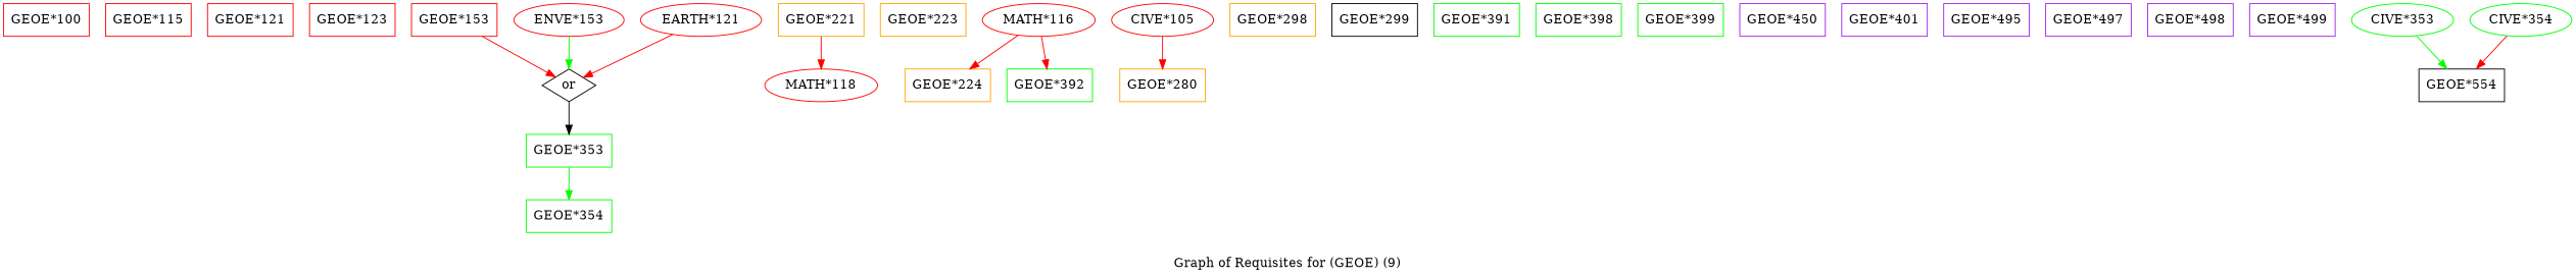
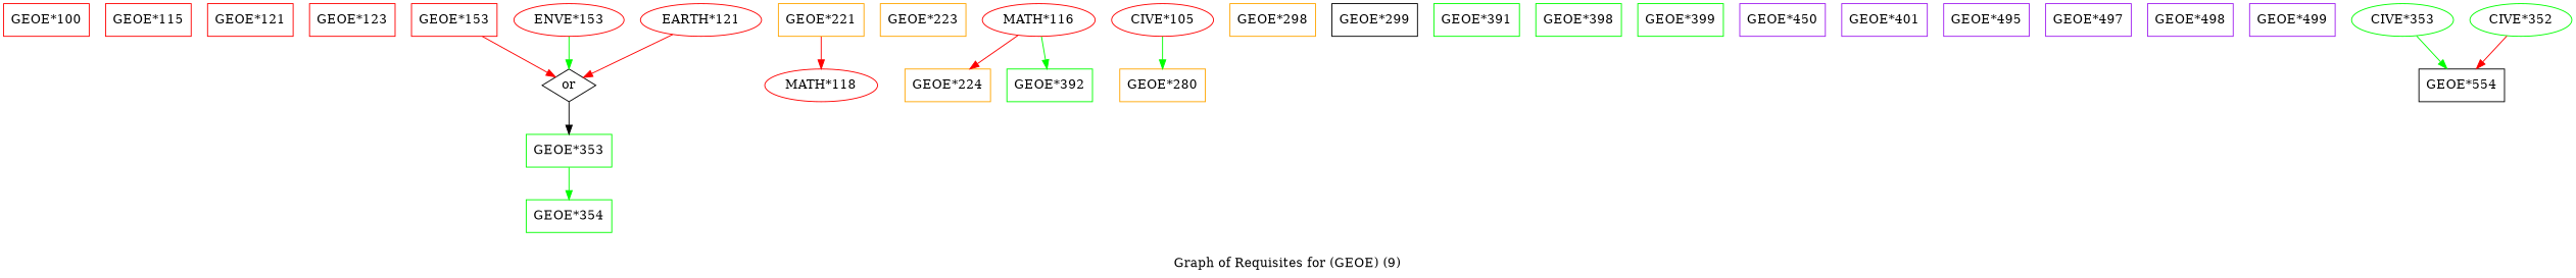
  strict digraph {
    label="Graph of Requisites for (GEOE) (9)"
    node [color=red shape=box]
    edge [color=red]
    "GEOE*100" [height=0.5 width=1.3056]
    "GEOE*115" [height=0.5 width=1.3056]
    "GEOE*121" [height=0.5 width=1.3056]
    "GEOE*123" [height=0.5 width=1.3056]
    "GEOE*153" [height=0.5 width=1.3056]
    n6 [height=0.5 label=or shape=diamond width=0.81703 color=""]
    "GEOE*353" [color=green height=0.5 width=1.3056]
    "GEOE*354" [color=green height=0.5 width=1.3056]
    "GEOE*221" [color=orange height=0.5 width=1.3056]
    "MATH*118" [height=0.5 width=1.7151 shape=""]
    "GEOE*223" [color=orange height=0.5 width=1.3056]
    "GEOE*224" [color=orange height=0.5 width=1.3056]
    "MATH*116" [height=0.5 width=1.7151 shape=""]
    "GEOE*392" [color=green height=0.5 width=1.3056]
    "GEOE*280" [color=orange height=0.5 width=1.3056]
    "CIVE*105" [height=0.5 width=1.5526 shape=""]
    "GEOE*298" [color=orange height=0.5 width=1.3056]
    "GEOE*299" [color=black height=0.5 width=1.3056]
    "ENVE*153" [height=0.5 width=1.679 shape=""]
    "EARTH*121" [height=0.5 width=1.8415 shape=""]
    "GEOE*391" [color=green height=0.5 width=1.3056]
    "GEOE*398" [color=green height=0.5 width=1.3056]
    "GEOE*399" [color=green height=0.5 width=1.3056]
    n24 [color=purple height=0.5 label="GEOE*450" width=1.3056]
    "GEOE*401" [color=purple height=0.5 width=1.3056]
    "GEOE*495" [color=purple height=0.5 width=1.3056]
    "GEOE*497" [color=purple height=0.5 width=1.3056]
    "GEOE*498" [color=purple height=0.5 width=1.3056]
    "GEOE*499" [color=purple height=0.5 width=1.3056]
    "GEOE*554" [height=0.5 width=1.3056 color=""]
    "CIVE*353" [color=green height=0.5 width=1.5526 shape=""]
-   "CIVE*354" [color=green height=0.5 width=1.5526 shape=""]
+   "CIVE*354" [color=green height=0.5 width=1.5526 label="CIVE*352" shape=""]
    "GEOE*153" -> n6
    n6 -> "GEOE*353" [color=""]
    "GEOE*353" -> "GEOE*354" [color=green]
    "GEOE*221" -> "MATH*118"
    "MATH*116" -> "GEOE*224"
-   "MATH*116" -> "GEOE*392"
-   "CIVE*105" -> "GEOE*280"
+   "MATH*116" -> "GEOE*392" [color=green]
+   "CIVE*105" -> "GEOE*280" [color=green]
    "ENVE*153" -> n6 [color=green]
    "EARTH*121" -> n6
    "CIVE*353" -> "GEOE*554" [color=green]
    "CIVE*354" -> "GEOE*554"
  }
